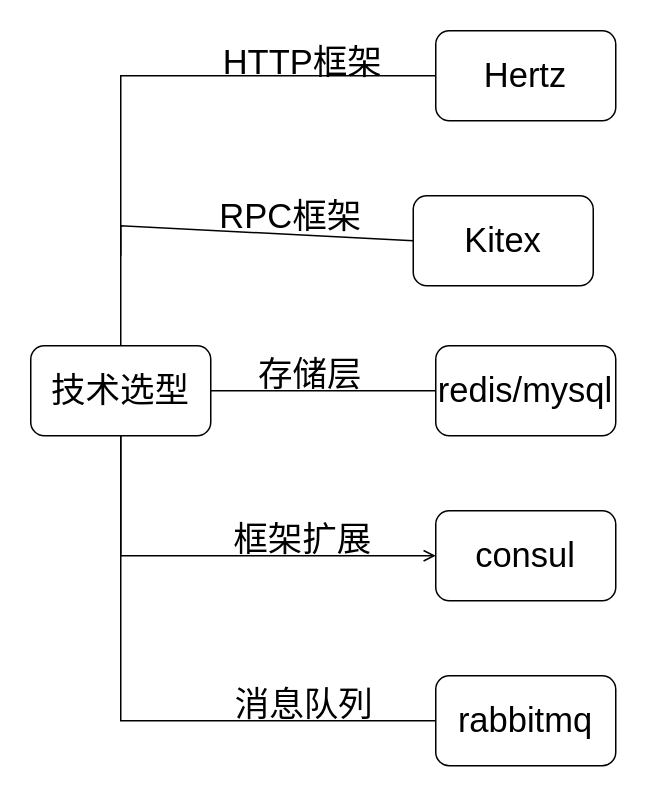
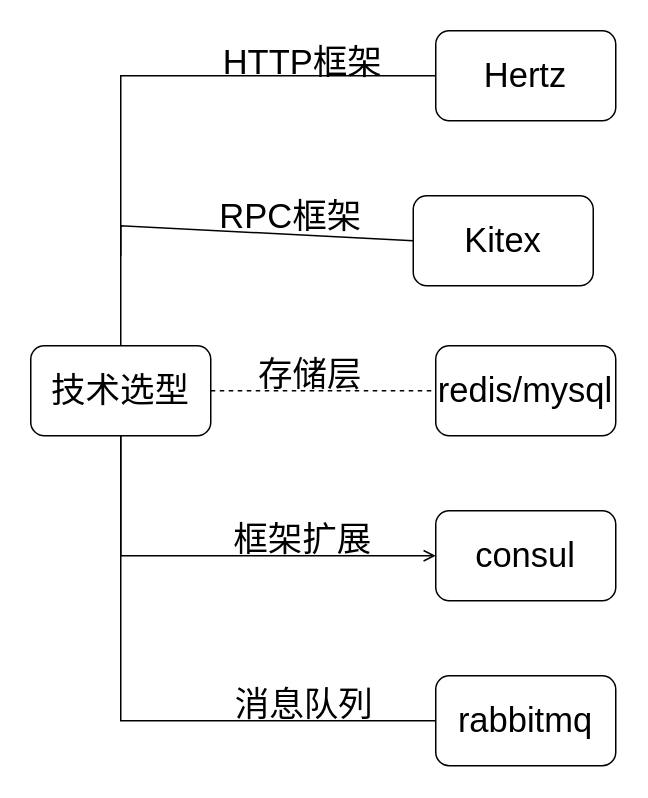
  <mxCell id="0" />
  <mxCell id="1" parent="0" />
  <mxCell id="2" value="Hertz" style="rounded=1;whiteSpace=wrap;html=1;fillColor=none;fontSize=23;" parent="1" vertex="1"><mxGeometry x="290" y="20" width="120" height="60" as="geometry" /></mxCell>
  <mxCell id="3" value="" style="endArrow=none;html=1;rounded=0;entryX=0;entryY=0.5;entryDx=0;entryDy=0;fontSize=23;" parent="1" target="2" edge="1"><mxGeometry width="50" height="50" relative="1" as="geometry"><mxPoint x="80" y="170" as="sourcePoint" /><mxPoint x="360" y="270" as="targetPoint" /><Array as="points"><mxPoint x="80" y="50" /></Array></mxGeometry></mxCell>
  <mxCell id="4" value="HTTP框架" style="edgeLabel;html=1;align=center;verticalAlign=middle;resizable=0;points=[];fontSize=23;labelBackgroundColor=none;" parent="3" vertex="1" connectable="0"><mxGeometry x="0.374" y="-2" relative="1" as="geometry"><mxPoint x="13" y="-12" as="offset" /></mxGeometry></mxCell>
  <mxCell id="5" value="Kitex" style="rounded=1;whiteSpace=wrap;html=1;fillColor=none;fontSize=23;" parent="1" vertex="1"><mxGeometry x="275" y="130" width="120" height="60" as="geometry" /></mxCell>
  <mxCell id="6" value="" style="endArrow=none;html=1;rounded=0;entryX=0;entryY=0.5;entryDx=0;entryDy=0;exitX=0.5;exitY=0;exitDx=0;exitDy=0;fontSize=23;" parent="1" source="9" target="5" edge="1"><mxGeometry width="50" height="50" relative="1" as="geometry"><mxPoint x="80" y="170" as="sourcePoint" /><mxPoint x="360" y="270" as="targetPoint" /><Array as="points"><mxPoint x="80" y="150" /></Array></mxGeometry></mxCell>
  <mxCell id="7" value="RPC框架" style="edgeLabel;html=1;align=center;verticalAlign=middle;resizable=0;points=[];fontSize=23;labelBackgroundColor=none;" parent="6" vertex="1" connectable="0"><mxGeometry x="0.053" y="3" relative="1" as="geometry"><mxPoint x="47" y="-7" as="offset" /></mxGeometry></mxCell>
  <mxCell id="8" value="redis/mysql" style="rounded=1;whiteSpace=wrap;html=1;fillColor=none;fontSize=23;" parent="1" vertex="1"><mxGeometry x="290" y="230" width="120" height="60" as="geometry" /></mxCell>
  <mxCell id="9" value="技术选型" style="rounded=1;whiteSpace=wrap;html=1;fillColor=none;fontSize=23;" parent="1" vertex="1"><mxGeometry x="20" y="230" width="120" height="60" as="geometry" /></mxCell>
  <mxCell id="10" value="consul" style="rounded=1;whiteSpace=wrap;html=1;fillColor=none;fontSize=23;" parent="1" vertex="1"><mxGeometry x="290" y="340" width="120" height="60" as="geometry" /></mxCell>
  <mxCell id="11" value="" style="endArrow=open;html=1;rounded=0;exitX=0.5;exitY=1;exitDx=0;exitDy=0;entryX=0;entryY=0.5;entryDx=0;entryDy=0;fontSize=23;" parent="1" source="9" target="10" edge="1"><mxGeometry width="50" height="50" relative="1" as="geometry"><mxPoint x="310" y="310" as="sourcePoint" /><mxPoint x="360" y="260" as="targetPoint" /><Array as="points"><mxPoint x="80" y="370" /></Array></mxGeometry></mxCell>
  <mxCell id="12" value="框架扩展" style="edgeLabel;html=1;align=center;verticalAlign=middle;resizable=0;points=[];fontSize=23;labelBackgroundColor=none;" parent="11" vertex="1" connectable="0"><mxGeometry x="0.47" y="-1" relative="1" as="geometry"><mxPoint x="-13" y="-13" as="offset" /></mxGeometry></mxCell>
  <mxCell id="13" value="rabbitmq" style="rounded=1;whiteSpace=wrap;html=1;fillColor=none;fontSize=23;" vertex="1" parent="1"><mxGeometry x="290" y="450" width="120" height="60" as="geometry" /></mxCell>
- <mxCell id="14" value="" style="endArrow=none;html=1;rounded=0;exitX=1;exitY=0.5;exitDx=0;exitDy=0;entryX=0;entryY=0.5;entryDx=0;entryDy=0;" edge="1" parent="1" source="9" target="8"><mxGeometry width="50" height="50" relative="1" as="geometry"><mxPoint x="310" y="150" as="sourcePoint" /><mxPoint x="360" y="100" as="targetPoint" /></mxGeometry></mxCell>
+ <mxCell id="14" value="" style="endArrow=none;html=1;rounded=0;exitX=1;exitY=0.5;exitDx=0;exitDy=0;entryX=0;entryY=0.5;entryDx=0;entryDy=0;dashed=1;" edge="1" parent="1" source="9" target="8"><mxGeometry width="50" height="50" relative="1" as="geometry"><mxPoint x="310" y="150" as="sourcePoint" /><mxPoint x="360" y="100" as="targetPoint" /></mxGeometry></mxCell>
  <mxCell id="15" value="存储层" style="edgeLabel;html=1;align=center;verticalAlign=middle;resizable=0;points=[];fontSize=23;labelBackgroundColor=none;" vertex="1" connectable="0" parent="14"><mxGeometry x="-0.138" y="2" relative="1" as="geometry"><mxPoint y="-10" as="offset" /></mxGeometry></mxCell>
  <mxCell id="16" value="" style="endArrow=none;html=1;rounded=0;exitX=0.5;exitY=1;exitDx=0;exitDy=0;entryX=0;entryY=0.5;entryDx=0;entryDy=0;" edge="1" parent="1" source="9" target="13"><mxGeometry width="50" height="50" relative="1" as="geometry"><mxPoint x="310" y="270" as="sourcePoint" /><mxPoint x="360" y="220" as="targetPoint" /><Array as="points"><mxPoint x="80" y="480" /></Array></mxGeometry></mxCell>
  <mxCell id="17" value="&lt;font style=&quot;font-size: 23px;&quot;&gt;消息队列&lt;/font&gt;" style="edgeLabel;html=1;align=center;verticalAlign=middle;resizable=0;points=[];labelBackgroundColor=none;" vertex="1" connectable="0" parent="16"><mxGeometry x="0.553" y="-1" relative="1" as="geometry"><mxPoint y="-13" as="offset" /></mxGeometry></mxCell>
